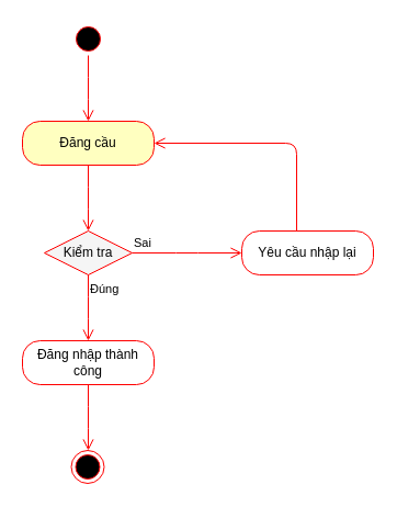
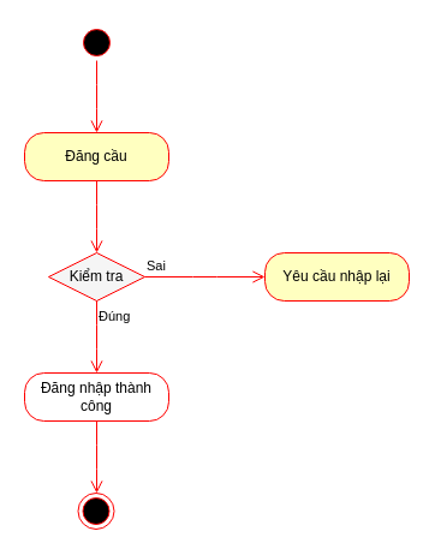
  <mxCell id="0" />
  <mxCell id="1" parent="0" />
  <mxCell id="2" value="" style="ellipse;html=1;shape=startState;fillColor=#000000;strokeColor=#ff0000;" vertex="1" parent="1"><mxGeometry x="65" y="20" width="30" height="30" as="geometry" /></mxCell>
  <mxCell id="3" value="" style="edgeStyle=orthogonalEdgeStyle;html=1;verticalAlign=bottom;endArrow=open;endSize=8;strokeColor=#ff0000;" edge="1" source="2" parent="1"><mxGeometry relative="1" as="geometry"><mxPoint x="80" y="110" as="targetPoint" /></mxGeometry></mxCell>
  <mxCell id="4" value="Đăng cầu" style="rounded=1;whiteSpace=wrap;html=1;arcSize=40;fontColor=#000000;fillColor=#ffffc0;strokeColor=#ff0000;" vertex="1" parent="1"><mxGeometry x="20" y="110" width="120" height="40" as="geometry" /></mxCell>
  <mxCell id="5" value="" style="edgeStyle=orthogonalEdgeStyle;html=1;verticalAlign=bottom;endArrow=open;endSize=8;strokeColor=#ff0000;" edge="1" source="4" parent="1"><mxGeometry relative="1" as="geometry"><mxPoint x="80" y="210" as="targetPoint" /></mxGeometry></mxCell>
  <mxCell id="6" value="Kiểm tra" style="rhombus;whiteSpace=wrap;html=1;fillColor=#f5f5f5;strokeColor=#ff0000;" vertex="1" parent="1"><mxGeometry x="40" y="210" width="80" height="40" as="geometry" /></mxCell>
  <mxCell id="7" value="Sai" style="edgeStyle=orthogonalEdgeStyle;html=1;align=left;verticalAlign=bottom;endArrow=open;endSize=8;strokeColor=#ff0000;" edge="1" source="6" parent="1"><mxGeometry x="-1" relative="1" as="geometry"><mxPoint x="220" y="230" as="targetPoint" /></mxGeometry></mxCell>
  <mxCell id="8" value="Đúng" style="edgeStyle=orthogonalEdgeStyle;html=1;align=left;verticalAlign=top;endArrow=open;endSize=8;strokeColor=#ff0000;" edge="1" source="6" parent="1"><mxGeometry x="-1" relative="1" as="geometry"><mxPoint x="80" y="310" as="targetPoint" /></mxGeometry></mxCell>
- <mxCell id="9" value="Yêu cầu nhập lại" style="rounded=1;whiteSpace=wrap;html=1;arcSize=40;fontColor=#000000;fillColor=#ffffff;strokeColor=#ff0000;" vertex="1" parent="1"><mxGeometry x="220" y="210" width="120" height="40" as="geometry" /></mxCell>
- <mxCell id="10" value="" style="edgeStyle=orthogonalEdgeStyle;html=1;verticalAlign=bottom;endArrow=open;endSize=8;strokeColor=#ff0000;entryX=1;entryY=0.5;entryDx=0;entryDy=0;" edge="1" source="9" parent="1" target="4"><mxGeometry relative="1" as="geometry"><mxPoint x="280" y="310" as="targetPoint" /><Array as="points"><mxPoint x="270" y="130" /></Array></mxGeometry></mxCell>
+ <mxCell id="9" value="Yêu cầu nhập lại" style="rounded=1;whiteSpace=wrap;html=1;arcSize=40;fontColor=#000000;fillColor=#ffffc0;strokeColor=#ff0000;" vertex="1" parent="1"><mxGeometry x="220" y="210" width="120" height="40" as="geometry" /></mxCell>
  <mxCell id="11" value="Đăng nhập thành công" style="rounded=1;whiteSpace=wrap;html=1;arcSize=40;fontColor=#000000;fillColor=#ffffff;strokeColor=#ff0000;" vertex="1" parent="1"><mxGeometry x="20" y="310" width="120" height="40" as="geometry" /></mxCell>
  <mxCell id="12" value="" style="edgeStyle=orthogonalEdgeStyle;html=1;verticalAlign=bottom;endArrow=open;endSize=8;strokeColor=#ff0000;" edge="1" source="11" parent="1"><mxGeometry relative="1" as="geometry"><mxPoint x="80" y="410" as="targetPoint" /></mxGeometry></mxCell>
  <mxCell id="13" value="" style="ellipse;html=1;shape=endState;fillColor=#000000;strokeColor=#ff0000;" vertex="1" parent="1"><mxGeometry x="64.5" y="410" width="30" height="30" as="geometry" /></mxCell>
